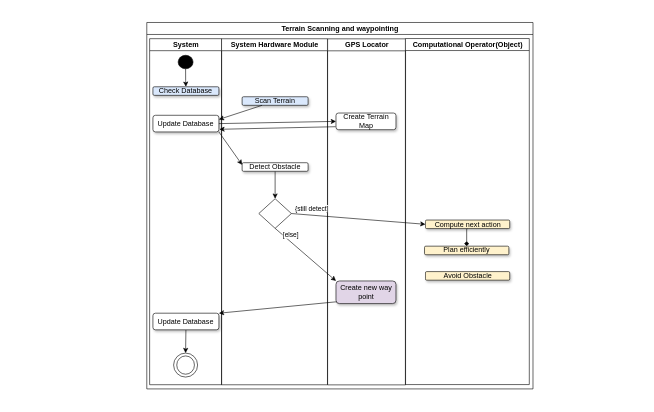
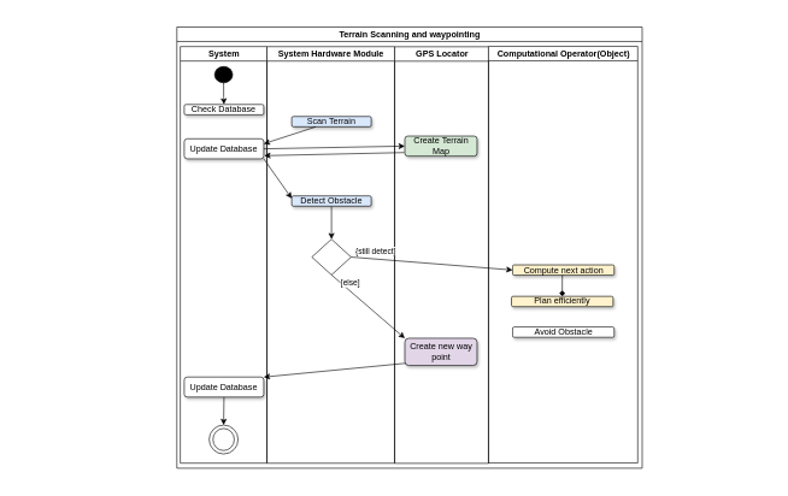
  <mxCell id="0" />
  <mxCell id="1" parent="0" />
  <mxCell id="2" value="Terrain Scanning and waypointing" style="swimlane;html=1;childLayout=stackLayout;resizeParent=1;resizeParentMax=0;horizontal=0;startSize=20;horizontalStack=0;direction=east;rotation=90;rounded=0;" vertex="1" parent="1"><mxGeometry x="260.5" y="20.5" width="611" height="644" as="geometry" /></mxCell>
  <mxCell id="3" value="System" style="swimlane;html=1;startSize=20;horizontal=0;direction=east;rotation=90;rounded=0;" vertex="1" parent="1"><mxGeometry x="20.25" y="292.5" width="577" height="120" as="geometry" /></mxCell>
  <mxCell id="4" style="edgeStyle=orthogonalEdgeStyle;rounded=0;orthogonalLoop=1;jettySize=auto;html=1;entryX=0.5;entryY=0;entryDx=0;entryDy=0;" edge="1" parent="3" source="5" target="8"><mxGeometry relative="1" as="geometry" /></mxCell>
  <mxCell id="5" value="" style="ellipse;whiteSpace=wrap;html=1;direction=east;rotation=90;fillColor=#000000;rounded=0;" vertex="1" parent="3"><mxGeometry x="277.22" y="-202" width="22.5" height="24.88" as="geometry" /></mxCell>
  <mxCell id="6" value="" style="ellipse;whiteSpace=wrap;html=1;direction=east;rotation=90;rounded=0;" vertex="1" parent="3"><mxGeometry x="268.47" y="295.75" width="40" height="40" as="geometry" /></mxCell>
  <mxCell id="7" value="" style="ellipse;whiteSpace=wrap;html=1;direction=east;rotation=90;rounded=0;" vertex="1" parent="3"><mxGeometry x="273.22" y="301" width="30.5" height="29.5" as="geometry" /></mxCell>
- <mxCell id="8" value="Check Database" style="rounded=1;whiteSpace=wrap;html=1;perimeterSpacing=0;glass=0;shadow=1;fillColor=#dae8fc;" vertex="1" parent="3"><mxGeometry x="234" y="-148.28" width="110" height="14.28" as="geometry" /></mxCell>
+ <mxCell id="8" value="Check Database" style="rounded=1;whiteSpace=wrap;html=1;perimeterSpacing=0;glass=0;shadow=1;" vertex="1" parent="3"><mxGeometry x="234" y="-148.28" width="110" height="14.28" as="geometry" /></mxCell>
  <mxCell id="9" style="hachureGap=4;orthogonalLoop=1;jettySize=auto;html=1;entryX=0;entryY=0.5;entryDx=0;entryDy=0;fontFamily=Architects Daughter;fontSource=https%3A%2F%2Ffonts.googleapis.com%2Fcss%3Ffamily%3DArchitects%2BDaughter;fontSize=16;exitX=0.5;exitY=1;exitDx=0;exitDy=0;" edge="1" parent="3" source="11" target="6"><mxGeometry relative="1" as="geometry"><mxPoint x="288.864" y="251.25" as="sourcePoint" /></mxGeometry></mxCell>
  <mxCell id="10" value="Update Database" style="rounded=1;whiteSpace=wrap;html=1;perimeterSpacing=0;glass=0;shadow=1;" vertex="1" parent="3"><mxGeometry x="234" y="-100.75" width="110" height="27.75" as="geometry" /></mxCell>
  <mxCell id="11" value="Update Database" style="rounded=1;whiteSpace=wrap;html=1;perimeterSpacing=0;glass=0;shadow=1;" vertex="1" parent="3"><mxGeometry x="234" y="229.25" width="110" height="27.75" as="geometry" /></mxCell>
  <mxCell id="12" value="GPS Locator" style="swimlane;html=1;startSize=20;horizontal=0;direction=east;rotation=90;rounded=0;" vertex="1" parent="1"><mxGeometry x="322" y="287.75" width="577" height="130" as="geometry" /></mxCell>
  <mxCell id="13" value="" style="edgeStyle=orthogonalEdgeStyle;rounded=0;orthogonalLoop=1;jettySize=auto;html=1;endArrow=classic;endFill=1;" edge="1" parent="12"><mxGeometry relative="1" as="geometry"><mxPoint x="284" y="107" as="sourcePoint" /></mxGeometry></mxCell>
- <mxCell id="14" value="Create Terrain Map" style="rounded=1;whiteSpace=wrap;html=1;perimeterSpacing=0;glass=0;shadow=1;" vertex="1" parent="12"><mxGeometry x="237.5" y="-99.75" width="100" height="27.75" as="geometry" /></mxCell>
+ <mxCell id="14" value="Create Terrain Map" style="rounded=1;whiteSpace=wrap;html=1;perimeterSpacing=0;glass=0;shadow=1;fillColor=#d5e8d4;" vertex="1" parent="12"><mxGeometry x="237.5" y="-99.75" width="100" height="27.75" as="geometry" /></mxCell>
  <mxCell id="15" value="Create new way point" style="rounded=1;whiteSpace=wrap;html=1;perimeterSpacing=0;glass=0;shadow=1;fillColor=#e1d5e7;" vertex="1" parent="12"><mxGeometry x="237.5" y="180.25" width="100" height="37.75" as="geometry" /></mxCell>
  <mxCell id="16" value="Computational Operator(Object)" style="swimlane;html=1;startSize=20;horizontal=0;direction=east;rotation=90;rounded=0;" vertex="1" parent="1"><mxGeometry x="490.04" y="248.96" width="577" height="206.63" as="geometry"><mxRectangle x="874" y="-66" width="40" height="120" as="alternateBounds" /></mxGeometry></mxCell>
  <mxCell id="17" value="" style="edgeStyle=orthogonalEdgeStyle;rounded=0;orthogonalLoop=1;jettySize=auto;html=1;endArrow=classic;endFill=1;" edge="1" parent="16"><mxGeometry relative="1" as="geometry"><mxPoint x="325" y="148" as="sourcePoint" /></mxGeometry></mxCell>
  <mxCell id="18" style="edgeStyle=orthogonalEdgeStyle;rounded=0;orthogonalLoop=1;jettySize=auto;html=1;exitX=0.5;exitY=1;exitDx=0;exitDy=0;entryX=0.5;entryY=0;entryDx=0;entryDy=0;endArrow=diamond;" edge="1" parent="16" source="19" target="20"><mxGeometry relative="1" as="geometry" /></mxCell>
  <mxCell id="19" value="Compute next action" style="rounded=1;whiteSpace=wrap;html=1;perimeterSpacing=0;glass=0;shadow=1;fillColor=#fff2cc;" vertex="1" parent="16"><mxGeometry x="218.56" y="117.44" width="140.62" height="14.28" as="geometry" /></mxCell>
  <mxCell id="20" value="Plan efficiently" style="rounded=1;whiteSpace=wrap;html=1;perimeterSpacing=0;glass=0;shadow=1;fillColor=#fff2cc;" vertex="1" parent="16"><mxGeometry x="217.07" y="161" width="140.62" height="14.28" as="geometry" /></mxCell>
- <mxCell id="21" value="Avoid Obstacle" style="rounded=1;whiteSpace=wrap;html=1;perimeterSpacing=0;glass=0;shadow=1;fillColor=#fff2cc;" vertex="1" parent="16"><mxGeometry x="218.56" y="203.44" width="140.62" height="14.28" as="geometry" /></mxCell>
+ <mxCell id="21" value="Avoid Obstacle" style="rounded=1;whiteSpace=wrap;html=1;perimeterSpacing=0;glass=0;shadow=1;" vertex="1" parent="16"><mxGeometry x="218.56" y="203.44" width="140.62" height="14.28" as="geometry" /></mxCell>
  <mxCell id="22" value="System Hardware Module" style="swimlane;html=1;startSize=20;horizontal=0;direction=east;rotation=90;rounded=0;" vertex="1" parent="1"><mxGeometry x="168.48" y="264.28" width="577" height="176.63" as="geometry" /></mxCell>
  <mxCell id="23" value="" style="edgeStyle=orthogonalEdgeStyle;rounded=0;orthogonalLoop=1;jettySize=auto;html=1;endArrow=classic;endFill=1;" edge="1" parent="22"><mxGeometry relative="1" as="geometry"><mxPoint x="314" y="133" as="sourcePoint" /></mxGeometry></mxCell>
  <mxCell id="24" value="Scan Terrain" style="rounded=1;whiteSpace=wrap;html=1;perimeterSpacing=0;glass=0;shadow=1;fillColor=#dae8fc;" vertex="1" parent="22"><mxGeometry x="234.5" y="-103.44" width="110" height="14.28" as="geometry" /></mxCell>
  <mxCell id="25" style="edgeStyle=orthogonalEdgeStyle;rounded=0;orthogonalLoop=1;jettySize=auto;html=1;exitX=0.5;exitY=1;exitDx=0;exitDy=0;entryX=0.5;entryY=0;entryDx=0;entryDy=0;" edge="1" parent="22" source="26" target="27"><mxGeometry relative="1" as="geometry" /></mxCell>
- <mxCell id="26" value="Detect Obstacle" style="rounded=1;whiteSpace=wrap;html=1;perimeterSpacing=0;glass=0;shadow=1;" vertex="1" parent="22"><mxGeometry x="234.5" y="6.56" width="110" height="14.28" as="geometry" /></mxCell>
+ <mxCell id="26" value="Detect Obstacle" style="rounded=1;whiteSpace=wrap;html=1;perimeterSpacing=0;glass=0;shadow=1;fillColor=#dae8fc;" vertex="1" parent="22"><mxGeometry x="234.5" y="6.56" width="110" height="14.28" as="geometry" /></mxCell>
  <mxCell id="27" value="" style="rhombus;whiteSpace=wrap;html=1;" vertex="1" parent="22"><mxGeometry x="262.34" y="66.56" width="54.32" height="49.44" as="geometry" /></mxCell>
  <mxCell id="28" style="rounded=0;orthogonalLoop=1;jettySize=auto;html=1;entryX=1;entryY=0.25;entryDx=0;entryDy=0;" edge="1" parent="1" source="24" target="10"><mxGeometry relative="1" as="geometry" /></mxCell>
  <mxCell id="29" style="rounded=0;orthogonalLoop=1;jettySize=auto;html=1;exitX=1;exitY=0.5;exitDx=0;exitDy=0;entryX=0;entryY=0.5;entryDx=0;entryDy=0;" edge="1" parent="1" source="10" target="14"><mxGeometry relative="1" as="geometry" /></mxCell>
  <mxCell id="30" style="rounded=0;orthogonalLoop=1;jettySize=auto;html=1;exitX=-0.007;exitY=0.821;exitDx=0;exitDy=0;entryX=1.007;entryY=0.842;entryDx=0;entryDy=0;entryPerimeter=0;exitPerimeter=0;" edge="1" parent="1" source="14" target="10"><mxGeometry relative="1" as="geometry" /></mxCell>
  <mxCell id="31" style="rounded=0;orthogonalLoop=1;jettySize=auto;html=1;exitX=1;exitY=1;exitDx=0;exitDy=0;entryX=0;entryY=0.25;entryDx=0;entryDy=0;" edge="1" parent="1" source="10" target="26"><mxGeometry relative="1" as="geometry" /></mxCell>
  <mxCell id="32" style="rounded=0;orthogonalLoop=1;jettySize=auto;html=1;exitX=1;exitY=0.5;exitDx=0;exitDy=0;entryX=0;entryY=0.5;entryDx=0;entryDy=0;" edge="1" parent="1" source="27" target="19"><mxGeometry relative="1" as="geometry" /></mxCell>
  <mxCell id="33" value="{still detect]" style="edgeLabel;html=1;align=center;verticalAlign=middle;resizable=0;points=[];" connectable="0" vertex="1" parent="32"><mxGeometry x="-0.733" y="1" relative="1" as="geometry"><mxPoint x="3" y="-9" as="offset" /></mxGeometry></mxCell>
  <mxCell id="34" style="rounded=0;orthogonalLoop=1;jettySize=auto;html=1;exitX=0.5;exitY=1;exitDx=0;exitDy=0;entryX=0;entryY=0;entryDx=0;entryDy=0;" edge="1" parent="1" source="27" target="15"><mxGeometry relative="1" as="geometry" /></mxCell>
  <mxCell id="35" value="[else]" style="edgeLabel;html=1;align=center;verticalAlign=middle;resizable=0;points=[];" connectable="0" vertex="1" parent="34"><mxGeometry x="-0.825" y="-3" relative="1" as="geometry"><mxPoint x="18" as="offset" /></mxGeometry></mxCell>
  <mxCell id="36" style="rounded=0;orthogonalLoop=1;jettySize=auto;html=1;exitX=0.008;exitY=0.92;exitDx=0;exitDy=0;entryX=1;entryY=0;entryDx=0;entryDy=0;exitPerimeter=0;" edge="1" parent="1" source="15" target="11"><mxGeometry relative="1" as="geometry" /></mxCell>
